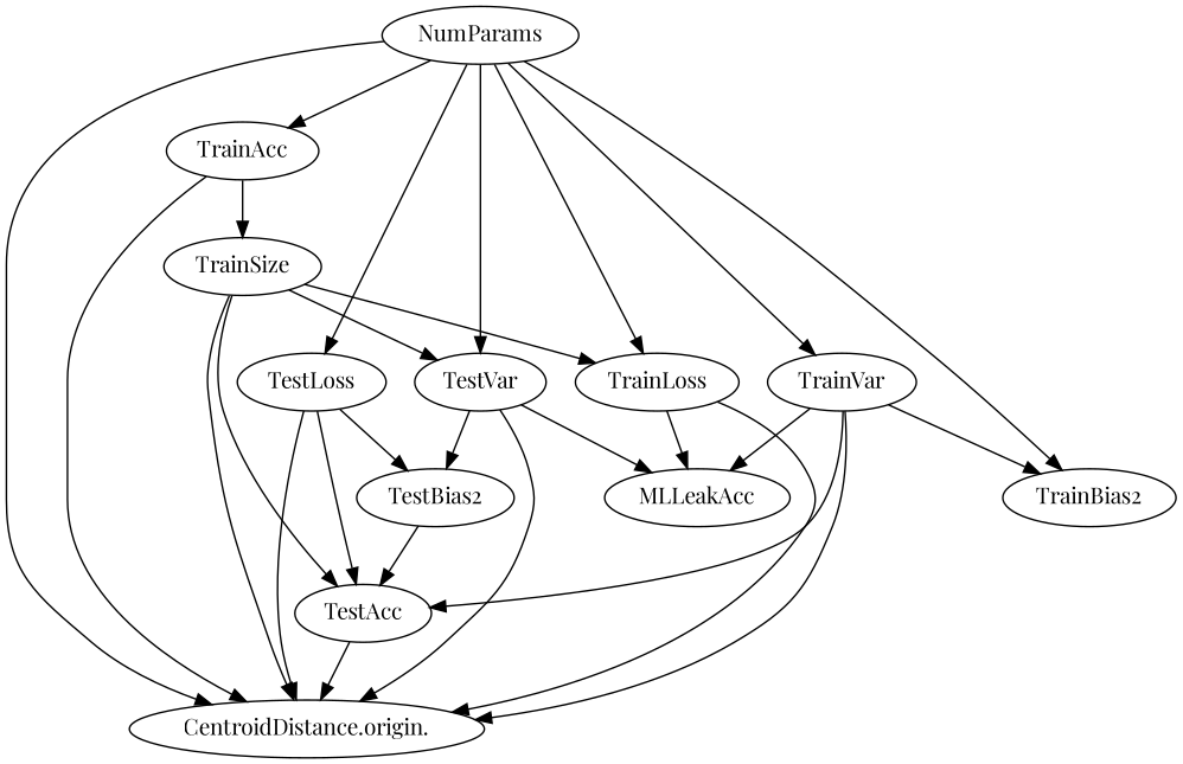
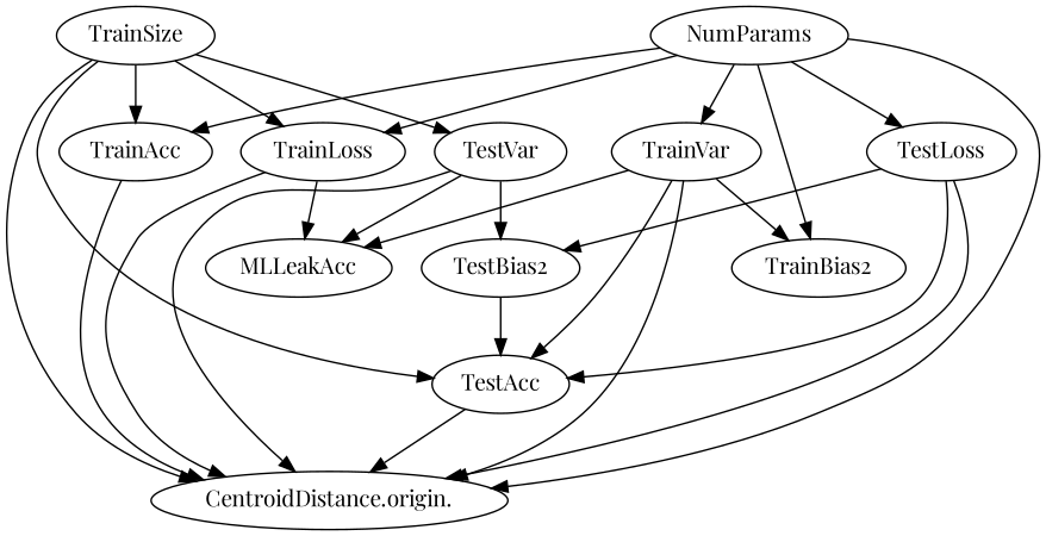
  digraph {
    fontname="Playfair Display"
    node [fontname="Playfair Display"]
    edge [dir=forward fontname="Playfair Display"]
    TrainAcc
    "CentroidDistance.origin."
    TestAcc
    TrainLoss
    MLLeakAcc
    TestLoss
    TestBias2
    TrainVar
    TrainBias2
    TestVar
    NumParams
    TrainSize
    TrainAcc -> "CentroidDistance.origin."
    TestAcc -> "CentroidDistance.origin."
    TrainLoss -> "CentroidDistance.origin."
    TrainLoss -> MLLeakAcc
    TestLoss -> "CentroidDistance.origin."
    TestLoss -> TestAcc
    TestLoss -> TestBias2
    TestBias2 -> TestAcc
    TrainVar -> "CentroidDistance.origin."
    TrainVar -> TestAcc
    TrainVar -> MLLeakAcc
    TrainVar -> TrainBias2
    TestVar -> "CentroidDistance.origin."
    TestVar -> MLLeakAcc
    TestVar -> TestBias2
    NumParams -> TrainAcc
    NumParams -> "CentroidDistance.origin."
    NumParams -> TrainLoss
    NumParams -> TestLoss
    NumParams -> TrainVar
    NumParams -> TrainBias2
-   NumParams -> TestVar
-   TrainAcc -> TrainSize
+   TrainSize -> TrainAcc
    TrainSize -> "CentroidDistance.origin."
    TrainSize -> TestAcc
    TrainSize -> TrainLoss
    TrainSize -> TestVar
  }
